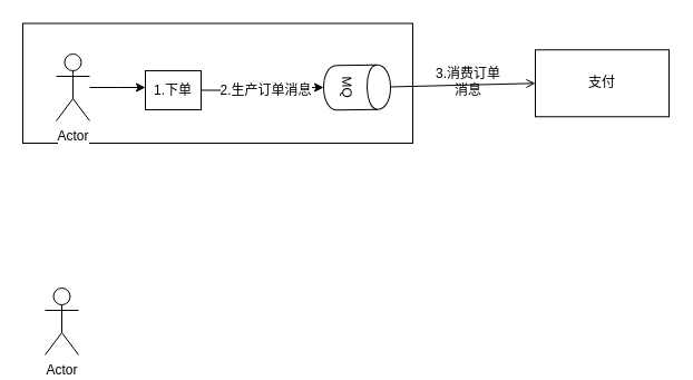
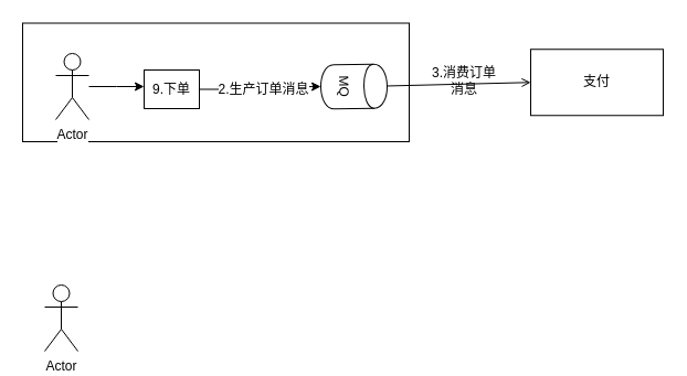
  <mxCell id="0" />
  <mxCell id="1" parent="0" />
  <mxCell id="2" value="" style="rounded=0;whiteSpace=wrap;html=1;shadow=0;" vertex="1" parent="1"><mxGeometry x="20" y="20.5" width="350" height="107.5" as="geometry" /></mxCell>
  <mxCell id="3" value="" style="edgeStyle=orthogonalEdgeStyle;rounded=0;orthogonalLoop=1;jettySize=auto;html=1;" edge="1" parent="1" source="4"><mxGeometry relative="1" as="geometry"><mxPoint x="130" y="78" as="targetPoint" /></mxGeometry></mxCell>
  <mxCell id="4" value="Actor" style="shape=umlActor;verticalLabelPosition=bottom;labelBackgroundColor=#ffffff;verticalAlign=top;html=1;outlineConnect=0;shadow=0;" vertex="1" parent="1"><mxGeometry x="50" y="48" width="30" height="60" as="geometry" /></mxCell>
  <mxCell id="5" value="Actor" style="shape=umlActor;verticalLabelPosition=bottom;labelBackgroundColor=#ffffff;verticalAlign=top;html=1;outlineConnect=0;shadow=0;" vertex="1" parent="1"><mxGeometry x="40" y="258" width="30" height="60" as="geometry" /></mxCell>
  <mxCell id="6" value="" style="edgeStyle=orthogonalEdgeStyle;rounded=0;orthogonalLoop=1;jettySize=auto;html=1;" edge="1" parent="1" source="8"><mxGeometry relative="1" as="geometry"><mxPoint x="290" y="78" as="targetPoint" /></mxGeometry></mxCell>
  <mxCell id="7" value="2.生产订单消息" style="text;html=1;align=center;verticalAlign=middle;resizable=0;points=[];labelBackgroundColor=#ffffff;" vertex="1" connectable="0" parent="6"><mxGeometry x="-0.28" y="3" relative="1" as="geometry"><mxPoint x="17" y="3" as="offset" /></mxGeometry></mxCell>
- <mxCell id="8" value="1.下单" style="rounded=0;whiteSpace=wrap;html=1;shadow=0;" vertex="1" parent="1"><mxGeometry x="130" y="63" width="50" height="35" as="geometry" /></mxCell>
+ <mxCell id="8" value="9.下单" style="rounded=0;whiteSpace=wrap;html=1;shadow=0;" vertex="1" parent="1"><mxGeometry x="130" y="63" width="50" height="35" as="geometry" /></mxCell>
  <mxCell id="9" value="MQ" style="shape=cylinder;whiteSpace=wrap;html=1;boundedLbl=1;backgroundOutline=1;shadow=0;rotation=89;" vertex="1" parent="1"><mxGeometry x="300" y="48" width="40" height="60" as="geometry" /></mxCell>
  <mxCell id="10" value="支付" style="rounded=0;whiteSpace=wrap;html=1;shadow=0;" vertex="1" parent="1"><mxGeometry x="480" y="44.25" width="120" height="60" as="geometry" /></mxCell>
  <mxCell id="11" value="" style="endArrow=open;html=1;exitX=0.5;exitY=0;exitDx=0;exitDy=0;entryX=0;entryY=0.5;entryDx=0;entryDy=0;" edge="1" parent="1" source="9" target="10"><mxGeometry width="50" height="50" relative="1" as="geometry"><mxPoint x="90" y="408" as="sourcePoint" /><mxPoint x="140" y="358" as="targetPoint" /></mxGeometry></mxCell>
  <mxCell id="12" value="3.消费订单消息" style="text;html=1;strokeColor=none;fillColor=none;align=center;verticalAlign=middle;whiteSpace=wrap;rounded=0;shadow=0;" vertex="1" parent="1"><mxGeometry x="390" y="63" width="60" height="20" as="geometry" /></mxCell>
